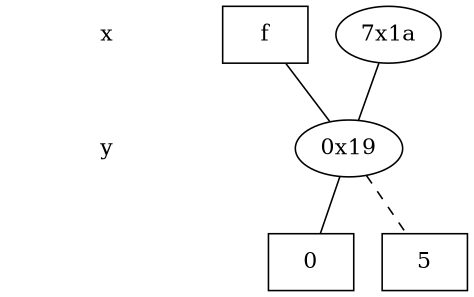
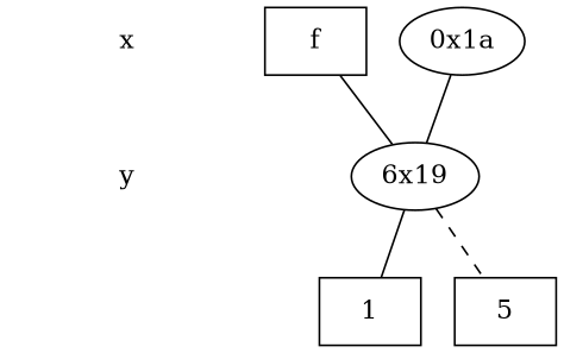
  digraph {
    node [shape=plaintext]
    edge [dir=none]
    "CONST NODES" [style=invis]
    " x "
    " y "
    "  f  " [shape=box]
-   "0x1a" [label="7x1a" shape=""]
-   "0x19" [shape=""]
-   n7 [label=0 shape=box]
+   "0x1a" [shape=""]
+   "0x19" [label="6x19" shape=""]
+   n7 [label=1 shape=box]
    n8 [label=5 shape=box]
    subgraph sub_1 {
      "CONST NODES"
      " x "
      " y "
    }
    subgraph sub_2 {
      rank=same
      "  f  "
    }
    subgraph sub_3 {
      rank=same
      " x "
      "0x1a"
    }
    subgraph sub_4 {
      rank=same
      " y "
      "0x19"
    }
    subgraph sub_5 {
      rank=same
      "CONST NODES"
      subgraph sub_6 {
        rank=same
        n7
        n8
      }
    }
    " x " -> " y " [style=invis]
    " y " -> "CONST NODES" [style=invis]
    "  f  " -> "0x19" [style=solid]
    "0x1a" -> "0x19"
    "0x19" -> n7
    "0x19" -> n8 [style=dashed]
  }
